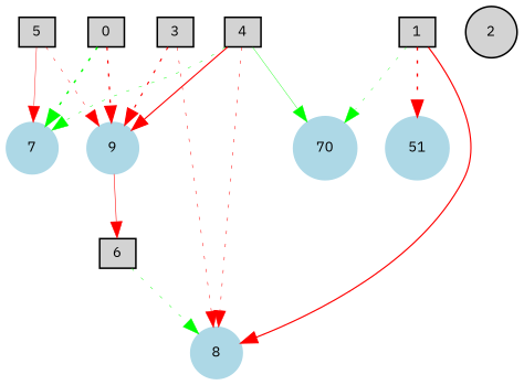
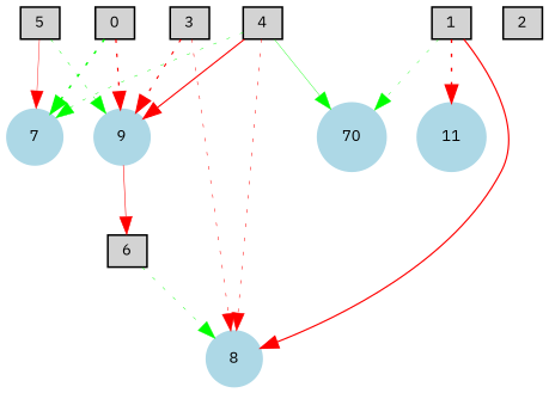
  digraph {
    fontname="IBM Plex Sans"
    node [fontname="IBM Plex Sans" fontsize=9 shape=box style=filled]
    edge [color=red fontname="IBM Plex Sans" style=dotted]
    0 [height=0.2 width=0.2]
    7 [color=lightblue height=0.2 shape=circle width=0.2]
    9 [color=lightblue height=0.2 shape=circle width=0.2]
    6 [height=0.2 width=0.2]
    1 [height=0.2 width=0.2]
    8 [color=lightblue height=0.2 shape=circle width=0.2]
    n7 [color=lightblue height=0.2 label=70 shape=circle width=0.2]
-   11 [color=lightblue height=0.2 shape=circle width=0.2 label=51]
-   2 [height=0.2 shape=circle width=0.2]
+   11 [color=lightblue height=0.2 shape=circle width=0.2]
+   2 [height=0.2 width=0.2]
    3 [height=0.2 width=0.2]
    4 [height=0.2 width=0.2]
    5 [height=0.2 width=0.2]
    0 -> 7 [color=green penwidth=0.9059630972276087]
    0 -> 9 [penwidth=0.7841896910946405]
    9 -> 6 [penwidth=0.35125767506682026 style=solid]
    6 -> 8 [color=green penwidth=0.2744616213497751]
    1 -> 8 [penwidth=0.7538873349306437 style=solid]
    1 -> n7 [color=green penwidth=0.22741622715358353]
    1 -> 11 [penwidth=0.8854961988667941]
    3 -> 9 [penwidth=0.7174353834554995]
    3 -> 8 [penwidth=0.31009266826575327]
    4 -> 7 [color=green penwidth=0.27945811103045304]
    4 -> 9 [penwidth=0.7021750505594598 style=solid]
    4 -> 8 [penwidth=0.327165497706409]
    4 -> n7 [color=green penwidth=0.243922393308575 style=solid]
    5 -> 7 [penwidth=0.267932682239682 style=solid]
-   5 -> 9 [penwidth=0.2854316855943082]
+   5 -> 9 [color=green penwidth=0.2854316855943082]
  }
